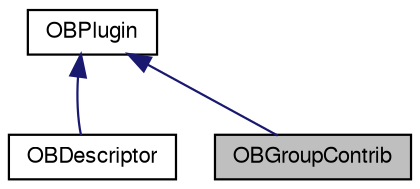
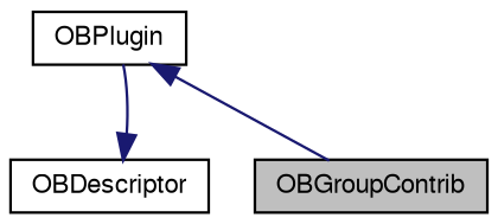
  digraph {
    node [color=black fillcolor=white fontname=FreeSans fontsize=10 shape=record style=filled]
    edge [color=midnightblue dir=back fontname=FreeSans fontsize=10 labelfontname=FreeSans labelfontsize=10 style=solid]
    n1 [fillcolor=grey75 fontcolor=black height=0.2 label=OBGroupContrib width=0.4]
    n2 [height=0.2 label=OBDescriptor width=0.4]
    n3 [height=0.2 label=OBPlugin width=0.4]
    n3 -> n1
-   n3 -> n2
+   n2 -> n3
  }
